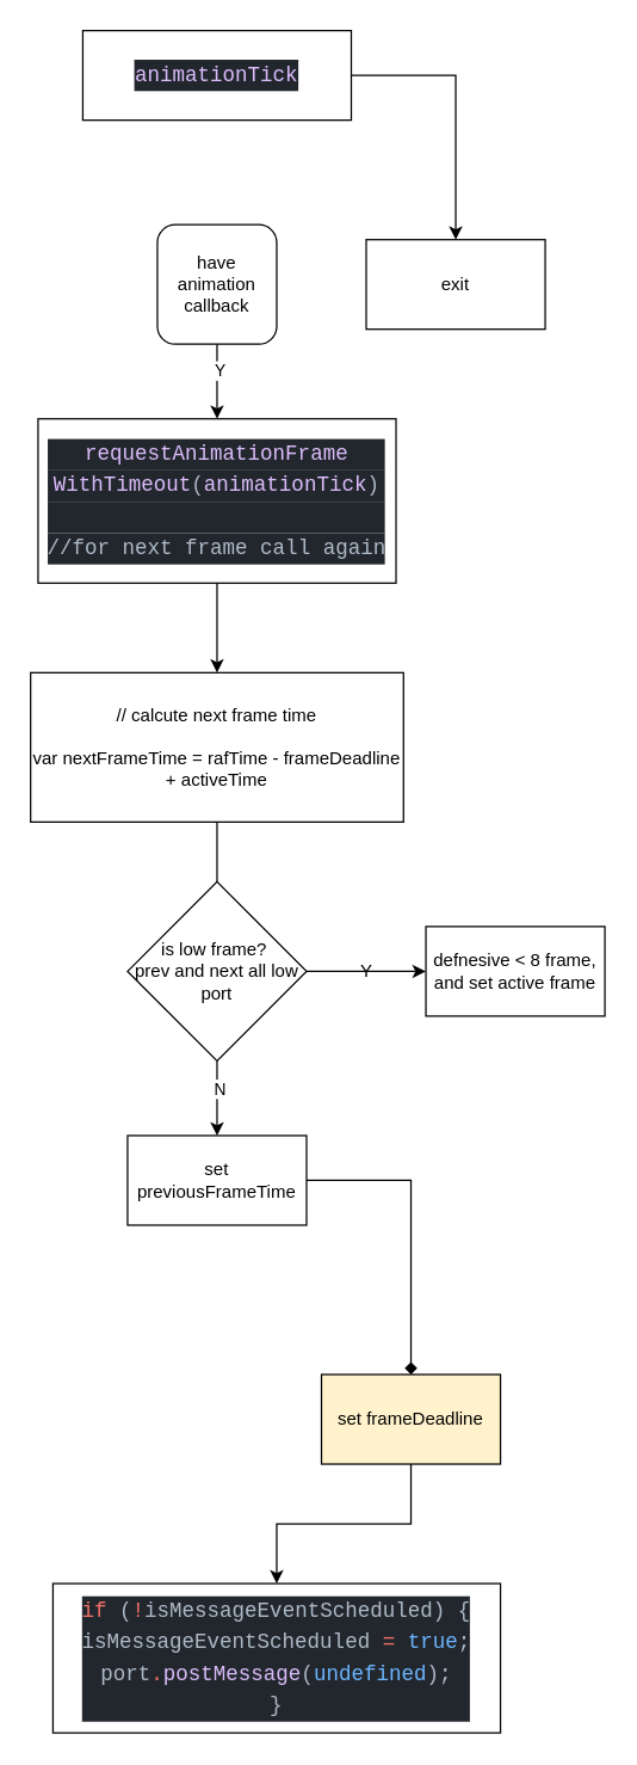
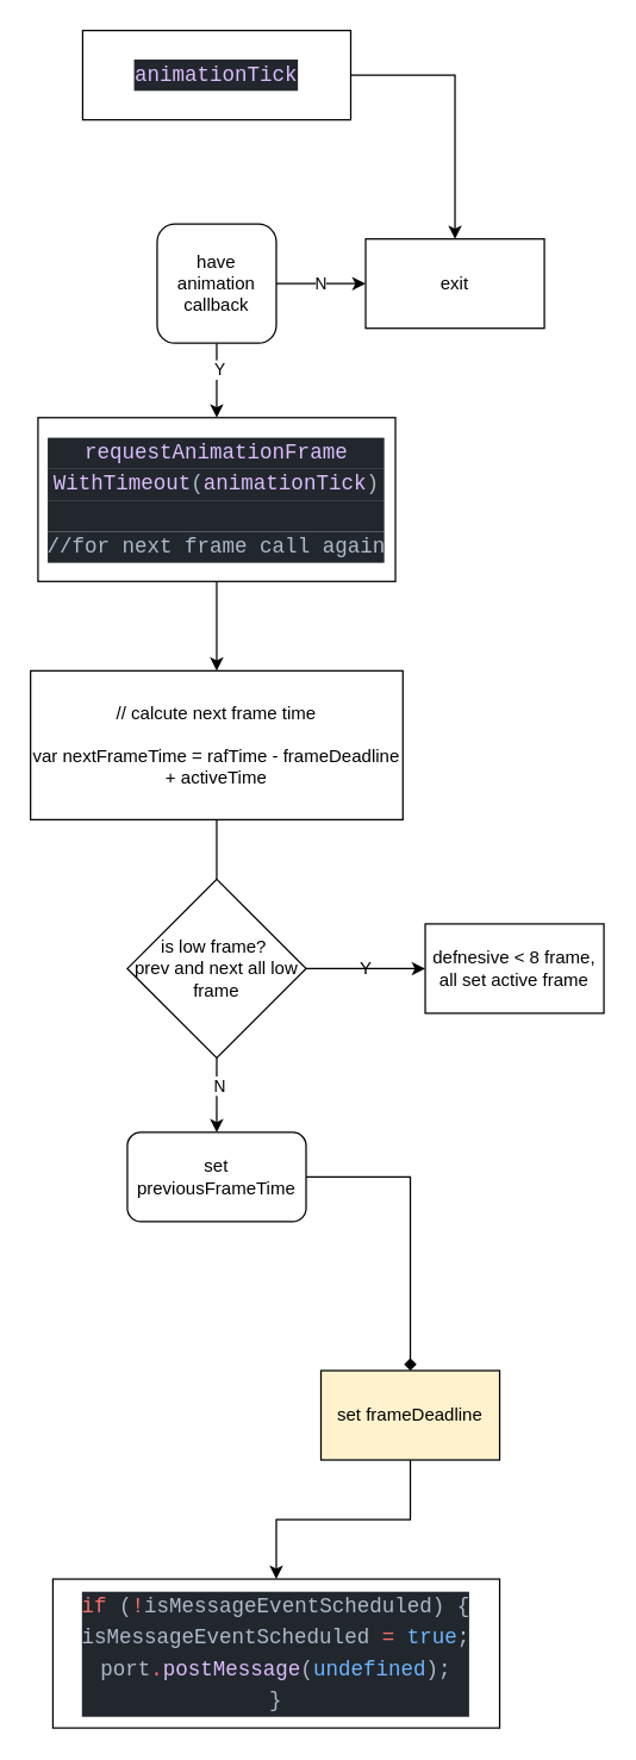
  <mxCell id="0" />
  <mxCell id="1" parent="0" />
  <mxCell id="2" value="" style="edgeStyle=orthogonalEdgeStyle;rounded=0;orthogonalLoop=1;jettySize=auto;html=1;" edge="1" parent="1" source="3" target="8"><mxGeometry relative="1" as="geometry" /></mxCell>
  <mxCell id="3" value="&lt;div style=&quot;color: rgb(173 , 186 , 199) ; background-color: rgb(34 , 39 , 46) ; font-family: &amp;#34;fira code&amp;#34; , &amp;#34;menlo&amp;#34; , &amp;#34;monaco&amp;#34; , &amp;#34;courier new&amp;#34; , monospace , &amp;#34;menlo&amp;#34; , &amp;#34;monaco&amp;#34; , &amp;#34;courier new&amp;#34; , monospace ; font-size: 14px ; line-height: 21px&quot;&gt;&lt;span style=&quot;color: #dcbdfb&quot;&gt;animationTick&lt;/span&gt;&lt;/div&gt;" style="whiteSpace=wrap;html=1;" vertex="1" parent="1"><mxGeometry x="55" y="20" width="180" height="60" as="geometry" /></mxCell>
+ <mxCell id="4" value="N" style="edgeStyle=orthogonalEdgeStyle;rounded=0;orthogonalLoop=1;jettySize=auto;html=1;" edge="1" parent="1" source="7" target="8"><mxGeometry relative="1" as="geometry" /></mxCell>
  <mxCell id="5" value="" style="edgeStyle=orthogonalEdgeStyle;rounded=0;orthogonalLoop=1;jettySize=auto;html=1;" edge="1" parent="1" source="7" target="10"><mxGeometry relative="1" as="geometry" /></mxCell>
  <mxCell id="6" value="Y" style="edgeLabel;html=1;align=center;verticalAlign=middle;resizable=0;points=[];" vertex="1" connectable="0" parent="5"><mxGeometry x="-0.307" y="1" relative="1" as="geometry"><mxPoint as="offset" /></mxGeometry></mxCell>
  <mxCell id="7" value="have animation callback" style="whiteSpace=wrap;html=1;rounded=1;" vertex="1" parent="1"><mxGeometry x="105" y="150" width="80" height="80" as="geometry" /></mxCell>
  <mxCell id="8" value="exit" style="whiteSpace=wrap;html=1;" vertex="1" parent="1"><mxGeometry x="245" y="160" width="120" height="60" as="geometry" /></mxCell>
  <mxCell id="9" value="" style="edgeStyle=orthogonalEdgeStyle;rounded=0;orthogonalLoop=1;jettySize=auto;html=1;" edge="1" parent="1" source="10" target="12"><mxGeometry relative="1" as="geometry" /></mxCell>
  <mxCell id="10" value="&lt;div style=&quot;color: rgb(173 , 186 , 199) ; background-color: rgb(34 , 39 , 46) ; font-family: &amp;#34;fira code&amp;#34; , &amp;#34;menlo&amp;#34; , &amp;#34;monaco&amp;#34; , &amp;#34;courier new&amp;#34; , monospace , &amp;#34;menlo&amp;#34; , &amp;#34;monaco&amp;#34; , &amp;#34;courier new&amp;#34; , monospace ; font-size: 14px ; line-height: 21px&quot;&gt;&lt;span style=&quot;color: #dcbdfb&quot;&gt;requestAnimationFrame&lt;/span&gt;&lt;/div&gt;&lt;div style=&quot;color: rgb(173 , 186 , 199) ; background-color: rgb(34 , 39 , 46) ; font-family: &amp;#34;fira code&amp;#34; , &amp;#34;menlo&amp;#34; , &amp;#34;monaco&amp;#34; , &amp;#34;courier new&amp;#34; , monospace , &amp;#34;menlo&amp;#34; , &amp;#34;monaco&amp;#34; , &amp;#34;courier new&amp;#34; , monospace ; font-size: 14px ; line-height: 21px&quot;&gt;&lt;span style=&quot;color: #dcbdfb&quot;&gt;WithTimeout&lt;/span&gt;(&lt;span style=&quot;color: #dcbdfb&quot;&gt;animationTick&lt;/span&gt;)&lt;/div&gt;&lt;div style=&quot;color: rgb(173 , 186 , 199) ; background-color: rgb(34 , 39 , 46) ; font-family: &amp;#34;fira code&amp;#34; , &amp;#34;menlo&amp;#34; , &amp;#34;monaco&amp;#34; , &amp;#34;courier new&amp;#34; , monospace , &amp;#34;menlo&amp;#34; , &amp;#34;monaco&amp;#34; , &amp;#34;courier new&amp;#34; , monospace ; font-size: 14px ; line-height: 21px&quot;&gt;&lt;br&gt;&lt;/div&gt;&lt;div style=&quot;color: rgb(173 , 186 , 199) ; background-color: rgb(34 , 39 , 46) ; font-family: &amp;#34;fira code&amp;#34; , &amp;#34;menlo&amp;#34; , &amp;#34;monaco&amp;#34; , &amp;#34;courier new&amp;#34; , monospace , &amp;#34;menlo&amp;#34; , &amp;#34;monaco&amp;#34; , &amp;#34;courier new&amp;#34; , monospace ; font-size: 14px ; line-height: 21px&quot;&gt;//for next frame call again&lt;/div&gt;" style="whiteSpace=wrap;html=1;" vertex="1" parent="1"><mxGeometry x="25" y="280" width="240" height="110" as="geometry" /></mxCell>
  <mxCell id="11" value="" style="edgeStyle=orthogonalEdgeStyle;rounded=0;orthogonalLoop=1;jettySize=auto;html=1;" edge="1" parent="1" source="12"><mxGeometry relative="1" as="geometry"><mxPoint x="145" y="610" as="targetPoint" /></mxGeometry></mxCell>
  <mxCell id="12" value="// calcute next frame time&lt;br&gt;&lt;br&gt;var nextFrameTime = rafTime - frameDeadline + activeTime" style="whiteSpace=wrap;html=1;" vertex="1" parent="1"><mxGeometry x="20" y="450" width="250" height="100" as="geometry" /></mxCell>
  <mxCell id="13" value="" style="edgeStyle=orthogonalEdgeStyle;rounded=0;orthogonalLoop=1;jettySize=auto;html=1;" edge="1" parent="1" source="16" target="17"><mxGeometry relative="1" as="geometry" /></mxCell>
  <mxCell id="14" value="" style="edgeStyle=orthogonalEdgeStyle;rounded=0;orthogonalLoop=1;jettySize=auto;html=1;" edge="1" parent="1" source="16" target="20"><mxGeometry relative="1" as="geometry" /></mxCell>
  <mxCell id="15" value="N" style="edgeLabel;html=1;align=center;verticalAlign=middle;resizable=0;points=[];" vertex="1" connectable="0" parent="14"><mxGeometry x="-0.273" y="1" relative="1" as="geometry"><mxPoint as="offset" /></mxGeometry></mxCell>
- <mxCell id="16" value="is low frame?&amp;nbsp;&lt;br&gt;prev and next all low port" style="rhombus;whiteSpace=wrap;html=1;" vertex="1" parent="1"><mxGeometry x="85" y="590" width="120" height="120" as="geometry" /></mxCell>
- <mxCell id="17" value="defnesive &amp;lt; 8 frame, and set active frame" style="whiteSpace=wrap;html=1;" vertex="1" parent="1"><mxGeometry x="285" y="620" width="120" height="60" as="geometry" /></mxCell>
+ <mxCell id="16" value="is low frame?&amp;nbsp;&lt;br&gt;prev and next all low frame" style="rhombus;whiteSpace=wrap;html=1;" vertex="1" parent="1"><mxGeometry x="85" y="590" width="120" height="120" as="geometry" /></mxCell>
+ <mxCell id="17" value="defnesive &amp;lt; 8 frame, all set active frame" style="whiteSpace=wrap;html=1;" vertex="1" parent="1"><mxGeometry x="285" y="620" width="120" height="60" as="geometry" /></mxCell>
  <mxCell id="18" value="Y" style="text;html=1;align=center;verticalAlign=middle;resizable=0;points=[];autosize=1;strokeColor=none;" vertex="1" parent="1"><mxGeometry x="235" y="640" width="20" height="20" as="geometry" /></mxCell>
  <mxCell id="19" value="" style="edgeStyle=orthogonalEdgeStyle;rounded=0;orthogonalLoop=1;jettySize=auto;html=1;endArrow=diamond;" edge="1" parent="1" source="20" target="22"><mxGeometry relative="1" as="geometry" /></mxCell>
- <mxCell id="20" value="set previousFrameTime" style="whiteSpace=wrap;html=1;" vertex="1" parent="1"><mxGeometry x="85" y="760" width="120" height="60" as="geometry" /></mxCell>
+ <mxCell id="20" value="set previousFrameTime" style="whiteSpace=wrap;html=1;rounded=1;" vertex="1" parent="1"><mxGeometry x="85" y="760" width="120" height="60" as="geometry" /></mxCell>
  <mxCell id="21" value="" style="edgeStyle=orthogonalEdgeStyle;rounded=0;orthogonalLoop=1;jettySize=auto;html=1;" edge="1" parent="1" source="22" target="23"><mxGeometry relative="1" as="geometry" /></mxCell>
  <mxCell id="22" value="set frameDeadline" style="whiteSpace=wrap;html=1;fillColor=#fff2cc;" vertex="1" parent="1"><mxGeometry x="215" y="920" width="120" height="60" as="geometry" /></mxCell>
  <mxCell id="23" value="&lt;div style=&quot;color: rgb(173 , 186 , 199) ; background-color: rgb(34 , 39 , 46) ; font-family: &amp;#34;fira code&amp;#34; , &amp;#34;menlo&amp;#34; , &amp;#34;monaco&amp;#34; , &amp;#34;courier new&amp;#34; , monospace , &amp;#34;menlo&amp;#34; , &amp;#34;monaco&amp;#34; , &amp;#34;courier new&amp;#34; , monospace ; font-size: 14px ; line-height: 21px&quot;&gt;&lt;div&gt;&lt;span style=&quot;color: #f47067&quot;&gt;if&lt;/span&gt; (&lt;span style=&quot;color: #f47067&quot;&gt;!&lt;/span&gt;isMessageEventScheduled) {&lt;/div&gt;&lt;div&gt;      isMessageEventScheduled &lt;span style=&quot;color: #f47067&quot;&gt;=&lt;/span&gt; &lt;span style=&quot;color: #6cb6ff&quot;&gt;true&lt;/span&gt;;&lt;/div&gt;&lt;div&gt;      port&lt;span style=&quot;color: #f47067&quot;&gt;.&lt;/span&gt;&lt;span style=&quot;color: #dcbdfb&quot;&gt;postMessage&lt;/span&gt;(&lt;span style=&quot;color: #6cb6ff&quot;&gt;undefined&lt;/span&gt;);&lt;/div&gt;&lt;div&gt;    }&lt;/div&gt;&lt;/div&gt;" style="whiteSpace=wrap;html=1;" vertex="1" parent="1"><mxGeometry x="35" y="1060" width="300" height="100" as="geometry" /></mxCell>
